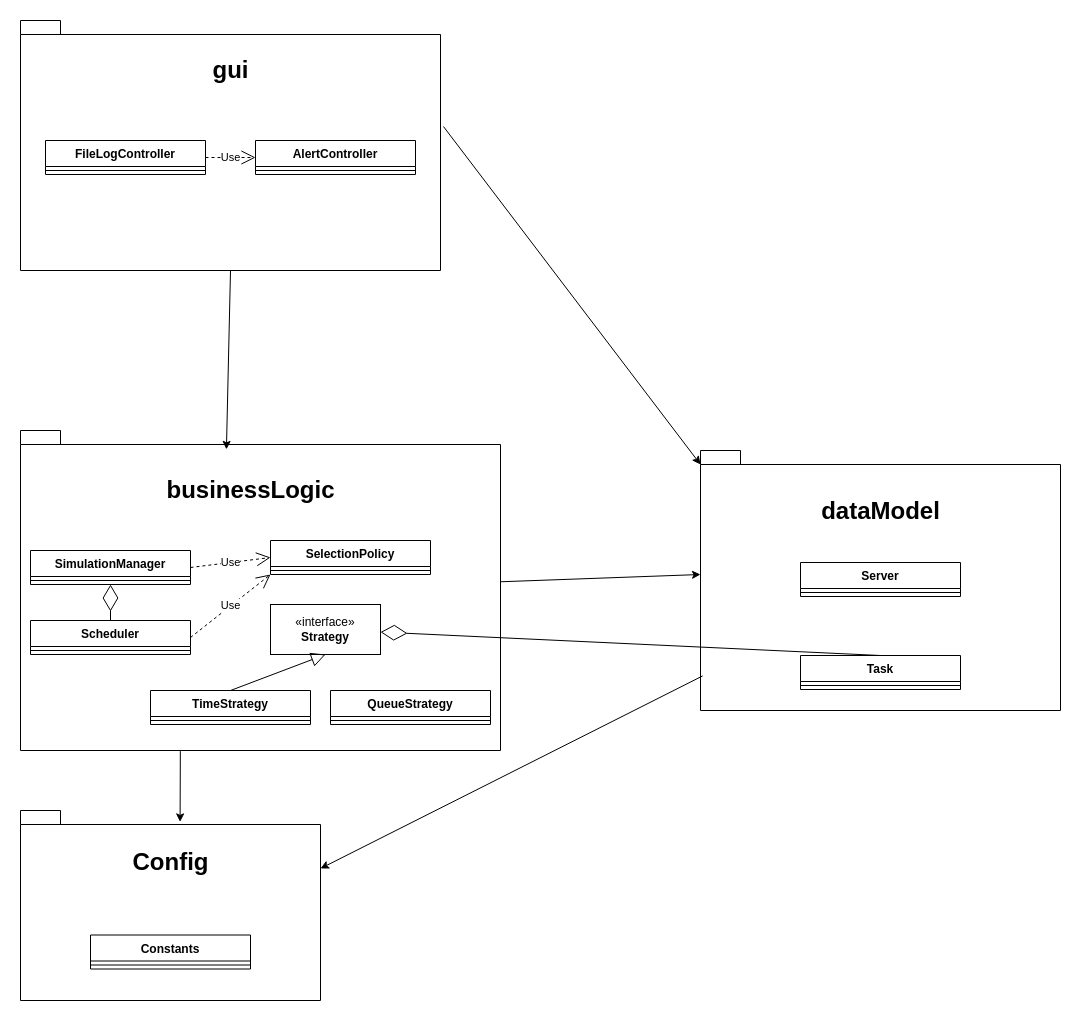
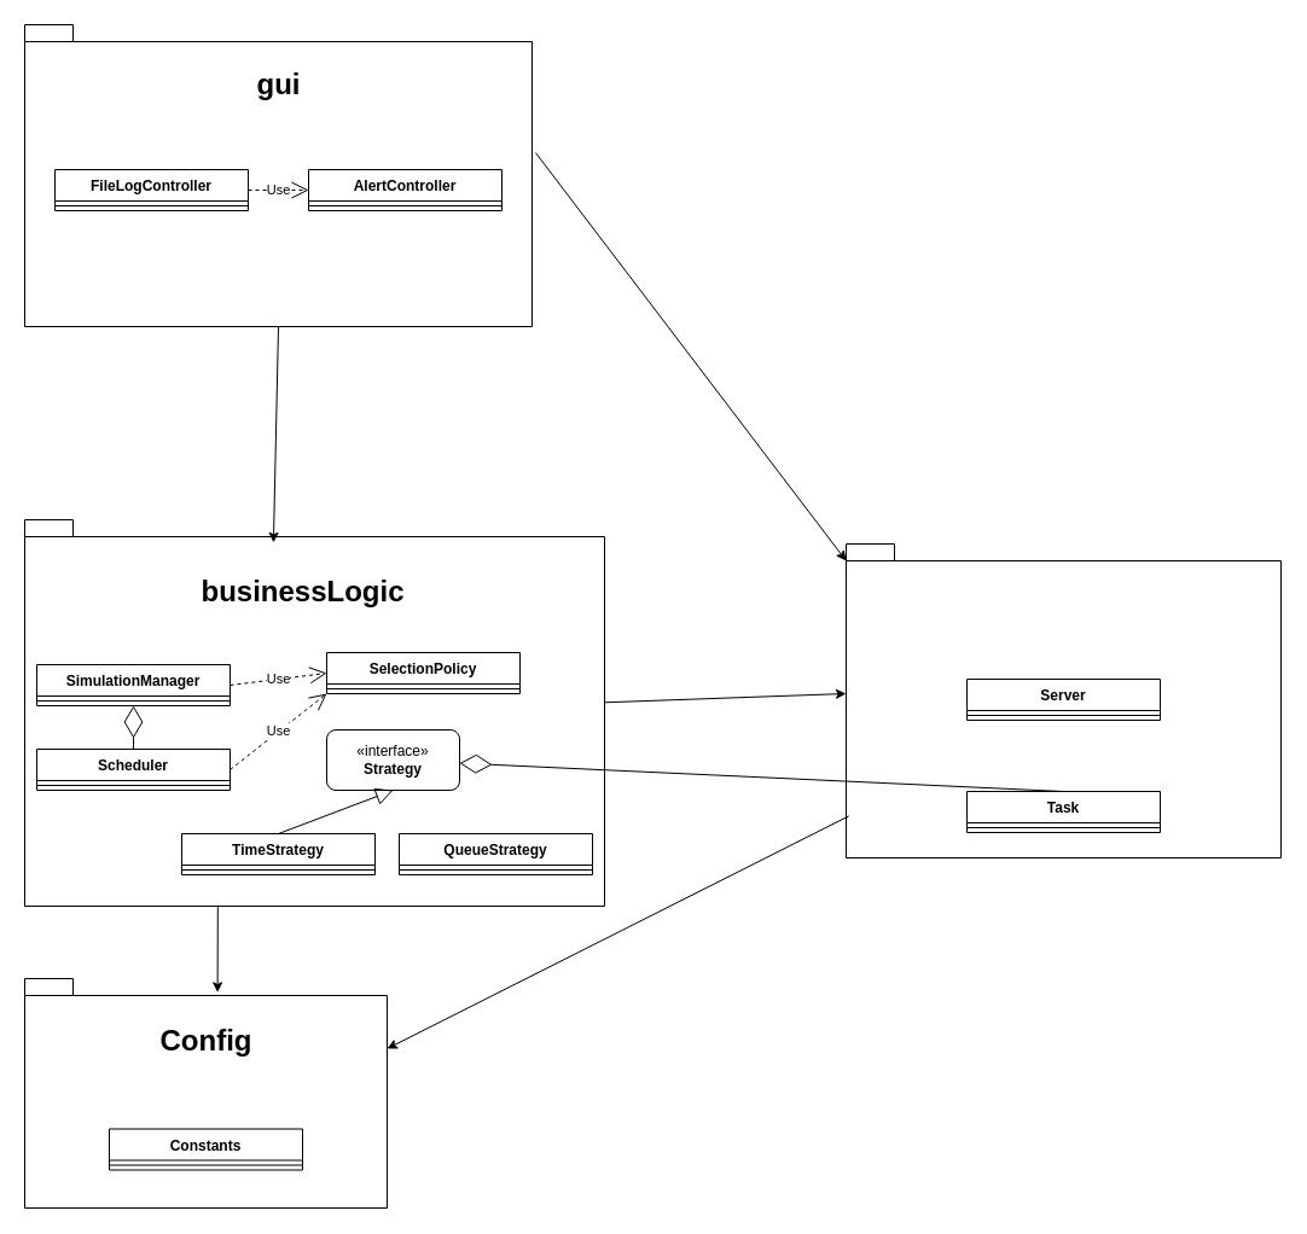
  <mxCell id="0" />
  <mxCell id="1" parent="0" />
  <mxCell id="2" value="" style="shape=folder;fontStyle=1;spacingTop=10;tabWidth=40;tabHeight=14;tabPosition=left;html=1;whiteSpace=wrap;" parent="1" vertex="1"><mxGeometry x="20" y="430" width="480" height="320" as="geometry" /></mxCell>
  <mxCell id="3" value="" style="shape=folder;fontStyle=1;spacingTop=10;tabWidth=40;tabHeight=14;tabPosition=left;html=1;whiteSpace=wrap;" parent="1" vertex="1"><mxGeometry x="20" y="20" width="420" height="250" as="geometry" /></mxCell>
  <mxCell id="4" value="" style="shape=folder;fontStyle=1;spacingTop=10;tabWidth=40;tabHeight=14;tabPosition=left;html=1;whiteSpace=wrap;" parent="1" vertex="1"><mxGeometry x="20" y="810" width="300" height="190" as="geometry" /></mxCell>
  <mxCell id="5" value="" style="shape=folder;fontStyle=1;spacingTop=10;tabWidth=40;tabHeight=14;tabPosition=left;html=1;whiteSpace=wrap;" parent="1" vertex="1"><mxGeometry x="700" y="450" width="360" height="260" as="geometry" /></mxCell>
  <mxCell id="6" value="" style="endArrow=classic;html=1;rounded=0;exitX=0.5;exitY=1;exitDx=0;exitDy=0;exitPerimeter=0;entryX=0.429;entryY=0.059;entryDx=0;entryDy=0;entryPerimeter=0;" parent="1" source="3" target="2" edge="1"><mxGeometry width="50" height="50" relative="1" as="geometry"><mxPoint x="330" y="520" as="sourcePoint" /><mxPoint x="380" y="470" as="targetPoint" /></mxGeometry></mxCell>
  <mxCell id="7" value="" style="endArrow=classic;html=1;rounded=0;exitX=0.333;exitY=1.002;exitDx=0;exitDy=0;exitPerimeter=0;entryX=0.532;entryY=0.06;entryDx=0;entryDy=0;entryPerimeter=0;" parent="1" source="2" target="4" edge="1"><mxGeometry width="50" height="50" relative="1" as="geometry"><mxPoint x="330" y="520" as="sourcePoint" /><mxPoint x="220" y="830" as="targetPoint" /></mxGeometry></mxCell>
  <mxCell id="8" value="" style="endArrow=classic;html=1;rounded=0;exitX=0.006;exitY=0.867;exitDx=0;exitDy=0;exitPerimeter=0;entryX=0;entryY=0;entryDx=300;entryDy=58;entryPerimeter=0;" parent="1" source="5" target="4" edge="1"><mxGeometry width="50" height="50" relative="1" as="geometry"><mxPoint x="360" y="510" as="sourcePoint" /><mxPoint x="410" y="460" as="targetPoint" /></mxGeometry></mxCell>
  <mxCell id="9" value="" style="endArrow=classic;html=1;rounded=0;" parent="1" source="2" edge="1"><mxGeometry width="50" height="50" relative="1" as="geometry"><mxPoint x="260" y="470" as="sourcePoint" /><mxPoint x="700" y="574" as="targetPoint" /></mxGeometry></mxCell>
  <mxCell id="10" value="" style="endArrow=classic;html=1;rounded=0;entryX=0;entryY=0;entryDx=0;entryDy=14;entryPerimeter=0;exitX=1.007;exitY=0.424;exitDx=0;exitDy=0;exitPerimeter=0;" parent="1" source="3" target="5" edge="1"><mxGeometry width="50" height="50" relative="1" as="geometry"><mxPoint x="570" y="210" as="sourcePoint" /><mxPoint x="310" y="180" as="targetPoint" /></mxGeometry></mxCell>
  <mxCell id="11" value="AlertController" style="swimlane;fontStyle=1;align=center;verticalAlign=top;childLayout=stackLayout;horizontal=1;startSize=26;horizontalStack=0;resizeParent=1;resizeParentMax=0;resizeLast=0;collapsible=1;marginBottom=0;whiteSpace=wrap;html=1;" parent="1" vertex="1"><mxGeometry x="255" y="140" width="160" height="34" as="geometry" /></mxCell>
  <mxCell id="12" value="" style="line;strokeWidth=1;fillColor=none;align=left;verticalAlign=middle;spacingTop=-1;spacingLeft=3;spacingRight=3;rotatable=0;labelPosition=right;points=[];portConstraint=eastwest;strokeColor=inherit;" parent="11" vertex="1"><mxGeometry y="26" width="160" height="8" as="geometry" /></mxCell>
  <mxCell id="13" value="&lt;div&gt;FileLogController&lt;/div&gt;" style="swimlane;fontStyle=1;align=center;verticalAlign=top;childLayout=stackLayout;horizontal=1;startSize=26;horizontalStack=0;resizeParent=1;resizeParentMax=0;resizeLast=0;collapsible=1;marginBottom=0;whiteSpace=wrap;html=1;" parent="1" vertex="1"><mxGeometry x="45" y="140" width="160" height="34" as="geometry" /></mxCell>
  <mxCell id="14" value="" style="line;strokeWidth=1;fillColor=none;align=left;verticalAlign=middle;spacingTop=-1;spacingLeft=3;spacingRight=3;rotatable=0;labelPosition=right;points=[];portConstraint=eastwest;strokeColor=inherit;" parent="13" vertex="1"><mxGeometry y="26" width="160" height="8" as="geometry" /></mxCell>
  <mxCell id="15" value="Use" style="endArrow=open;endSize=12;dashed=1;html=1;rounded=0;exitX=1;exitY=0.5;exitDx=0;exitDy=0;entryX=0;entryY=0.5;entryDx=0;entryDy=0;" parent="1" source="13" target="11" edge="1"><mxGeometry width="160" relative="1" as="geometry"><mxPoint x="235" y="220" as="sourcePoint" /><mxPoint x="395" y="220" as="targetPoint" /></mxGeometry></mxCell>
  <mxCell id="16" value="TimeStrategy" style="swimlane;fontStyle=1;align=center;verticalAlign=top;childLayout=stackLayout;horizontal=1;startSize=26;horizontalStack=0;resizeParent=1;resizeParentMax=0;resizeLast=0;collapsible=1;marginBottom=0;whiteSpace=wrap;html=1;" parent="1" vertex="1"><mxGeometry x="150" y="690" width="160" height="34" as="geometry" /></mxCell>
  <mxCell id="17" value="" style="line;strokeWidth=1;fillColor=none;align=left;verticalAlign=middle;spacingTop=-1;spacingLeft=3;spacingRight=3;rotatable=0;labelPosition=right;points=[];portConstraint=eastwest;strokeColor=inherit;" parent="16" vertex="1"><mxGeometry y="26" width="160" height="8" as="geometry" /></mxCell>
  <mxCell id="18" value="QueueStrategy" style="swimlane;fontStyle=1;align=center;verticalAlign=top;childLayout=stackLayout;horizontal=1;startSize=26;horizontalStack=0;resizeParent=1;resizeParentMax=0;resizeLast=0;collapsible=1;marginBottom=0;whiteSpace=wrap;html=1;" parent="1" vertex="1"><mxGeometry x="330" y="690" width="160" height="34" as="geometry" /></mxCell>
  <mxCell id="19" value="" style="line;strokeWidth=1;fillColor=none;align=left;verticalAlign=middle;spacingTop=-1;spacingLeft=3;spacingRight=3;rotatable=0;labelPosition=right;points=[];portConstraint=eastwest;strokeColor=inherit;" parent="18" vertex="1"><mxGeometry y="26" width="160" height="8" as="geometry" /></mxCell>
  <mxCell id="20" value="SimulationManager" style="swimlane;fontStyle=1;align=center;verticalAlign=top;childLayout=stackLayout;horizontal=1;startSize=26;horizontalStack=0;resizeParent=1;resizeParentMax=0;resizeLast=0;collapsible=1;marginBottom=0;whiteSpace=wrap;html=1;" parent="1" vertex="1"><mxGeometry x="30" y="550" width="160" height="34" as="geometry" /></mxCell>
  <mxCell id="21" value="" style="line;strokeWidth=1;fillColor=none;align=left;verticalAlign=middle;spacingTop=-1;spacingLeft=3;spacingRight=3;rotatable=0;labelPosition=right;points=[];portConstraint=eastwest;strokeColor=inherit;" parent="20" vertex="1"><mxGeometry y="26" width="160" height="8" as="geometry" /></mxCell>
  <mxCell id="22" value="&lt;div&gt;Scheduler&lt;/div&gt;" style="swimlane;fontStyle=1;align=center;verticalAlign=top;childLayout=stackLayout;horizontal=1;startSize=26;horizontalStack=0;resizeParent=1;resizeParentMax=0;resizeLast=0;collapsible=1;marginBottom=0;whiteSpace=wrap;html=1;" parent="1" vertex="1"><mxGeometry x="30" y="620" width="160" height="34" as="geometry" /></mxCell>
  <mxCell id="23" value="" style="line;strokeWidth=1;fillColor=none;align=left;verticalAlign=middle;spacingTop=-1;spacingLeft=3;spacingRight=3;rotatable=0;labelPosition=right;points=[];portConstraint=eastwest;strokeColor=inherit;" parent="22" vertex="1"><mxGeometry y="26" width="160" height="8" as="geometry" /></mxCell>
  <mxCell id="24" value="SelectionPolicy" style="swimlane;fontStyle=1;align=center;verticalAlign=top;childLayout=stackLayout;horizontal=1;startSize=26;horizontalStack=0;resizeParent=1;resizeParentMax=0;resizeLast=0;collapsible=1;marginBottom=0;whiteSpace=wrap;html=1;" parent="1" vertex="1"><mxGeometry x="270" y="540" width="160" height="34" as="geometry" /></mxCell>
  <mxCell id="25" value="" style="line;strokeWidth=1;fillColor=none;align=left;verticalAlign=middle;spacingTop=-1;spacingLeft=3;spacingRight=3;rotatable=0;labelPosition=right;points=[];portConstraint=eastwest;strokeColor=inherit;" parent="24" vertex="1"><mxGeometry y="26" width="160" height="8" as="geometry" /></mxCell>
- <mxCell id="26" value="«interface»&lt;br&gt;&lt;div&gt;&lt;b&gt;Strategy&lt;/b&gt;&lt;/div&gt;" style="html=1;whiteSpace=wrap;" parent="1" vertex="1"><mxGeometry x="270" y="604" width="110" height="50" as="geometry" /></mxCell>
+ <mxCell id="26" value="«interface»&lt;br&gt;&lt;div&gt;&lt;b&gt;Strategy&lt;/b&gt;&lt;/div&gt;" style="html=1;whiteSpace=wrap;rounded=1;" parent="1" vertex="1"><mxGeometry x="270" y="604" width="110" height="50" as="geometry" /></mxCell>
  <mxCell id="27" value="" style="endArrow=block;dashed=0;endFill=0;endSize=12;html=1;rounded=0;exitX=0.5;exitY=0;exitDx=0;exitDy=0;entryX=0.5;entryY=1;entryDx=0;entryDy=0;" parent="1" source="16" target="26" edge="1"><mxGeometry width="160" relative="1" as="geometry"><mxPoint x="390" y="490" as="sourcePoint" /><mxPoint x="550" y="490" as="targetPoint" /></mxGeometry></mxCell>
  <mxCell id="28" value="Use" style="endArrow=open;endSize=12;dashed=1;html=1;rounded=0;exitX=1;exitY=0.5;exitDx=0;exitDy=0;entryX=0;entryY=1;entryDx=0;entryDy=0;" parent="1" source="22" target="24" edge="1"><mxGeometry x="0.007" width="160" relative="1" as="geometry"><mxPoint x="200" y="640" as="sourcePoint" /><mxPoint x="360" y="640" as="targetPoint" /><mxPoint as="offset" /></mxGeometry></mxCell>
  <mxCell id="29" value="businessLogic" style="text;strokeColor=none;fillColor=none;html=1;fontSize=24;fontStyle=1;verticalAlign=middle;align=center;" parent="1" vertex="1"><mxGeometry x="200" y="470" width="100" height="40" as="geometry" /></mxCell>
  <mxCell id="30" value="gui" style="text;strokeColor=none;fillColor=none;html=1;fontSize=24;fontStyle=1;verticalAlign=middle;align=center;" parent="1" vertex="1"><mxGeometry x="200" y="50" width="60" height="40" as="geometry" /></mxCell>
  <mxCell id="31" value="Constants" style="swimlane;fontStyle=1;align=center;verticalAlign=top;childLayout=stackLayout;horizontal=1;startSize=26;horizontalStack=0;resizeParent=1;resizeParentMax=0;resizeLast=0;collapsible=1;marginBottom=0;whiteSpace=wrap;html=1;" parent="1" vertex="1"><mxGeometry x="90" y="934.5" width="160" height="34" as="geometry" /></mxCell>
  <mxCell id="32" value="" style="line;strokeWidth=1;fillColor=none;align=left;verticalAlign=middle;spacingTop=-1;spacingLeft=3;spacingRight=3;rotatable=0;labelPosition=right;points=[];portConstraint=eastwest;strokeColor=inherit;" parent="31" vertex="1"><mxGeometry y="26" width="160" height="8" as="geometry" /></mxCell>
  <mxCell id="33" value="Config" style="text;strokeColor=none;fillColor=none;html=1;fontSize=24;fontStyle=1;verticalAlign=middle;align=center;" parent="1" vertex="1"><mxGeometry x="120" y="841.5" width="100" height="40" as="geometry" /></mxCell>
  <mxCell id="34" value="Server" style="swimlane;fontStyle=1;align=center;verticalAlign=top;childLayout=stackLayout;horizontal=1;startSize=26;horizontalStack=0;resizeParent=1;resizeParentMax=0;resizeLast=0;collapsible=1;marginBottom=0;whiteSpace=wrap;html=1;" parent="1" vertex="1"><mxGeometry x="800" y="562" width="160" height="34" as="geometry" /></mxCell>
  <mxCell id="35" value="" style="line;strokeWidth=1;fillColor=none;align=left;verticalAlign=middle;spacingTop=-1;spacingLeft=3;spacingRight=3;rotatable=0;labelPosition=right;points=[];portConstraint=eastwest;strokeColor=inherit;" parent="34" vertex="1"><mxGeometry y="26" width="160" height="8" as="geometry" /></mxCell>
  <mxCell id="36" value="Task" style="swimlane;fontStyle=1;align=center;verticalAlign=top;childLayout=stackLayout;horizontal=1;startSize=26;horizontalStack=0;resizeParent=1;resizeParentMax=0;resizeLast=0;collapsible=1;marginBottom=0;whiteSpace=wrap;html=1;" parent="1" vertex="1"><mxGeometry x="800" y="655" width="160" height="34" as="geometry" /></mxCell>
  <mxCell id="37" value="" style="line;strokeWidth=1;fillColor=none;align=left;verticalAlign=middle;spacingTop=-1;spacingLeft=3;spacingRight=3;rotatable=0;labelPosition=right;points=[];portConstraint=eastwest;strokeColor=inherit;" parent="36" vertex="1"><mxGeometry y="26" width="160" height="8" as="geometry" /></mxCell>
  <mxCell id="38" value="" style="endArrow=diamondThin;endFill=0;endSize=24;html=1;rounded=0;exitX=0.5;exitY=0;exitDx=0;exitDy=0;" parent="1" source="36" target="26" edge="1"><mxGeometry width="160" relative="1" as="geometry"><mxPoint x="880" y="621" as="sourcePoint" /><mxPoint x="1040" y="621" as="targetPoint" /></mxGeometry></mxCell>
- <mxCell id="39" value="dataModel" style="text;strokeColor=none;fillColor=none;html=1;fontSize=24;fontStyle=1;verticalAlign=middle;align=center;" parent="1" vertex="1"><mxGeometry x="830" y="491" width="100" height="40" as="geometry" /></mxCell>
  <mxCell id="40" value="Use" style="endArrow=open;endSize=12;dashed=1;html=1;rounded=0;entryX=0;entryY=0.5;entryDx=0;entryDy=0;exitX=1;exitY=0.5;exitDx=0;exitDy=0;" parent="1" source="20" target="24" edge="1"><mxGeometry width="160" relative="1" as="geometry"><mxPoint x="180" y="570" as="sourcePoint" /><mxPoint x="340" y="570" as="targetPoint" /></mxGeometry></mxCell>
  <mxCell id="41" value="" style="endArrow=diamondThin;endFill=0;endSize=24;html=1;rounded=0;entryX=0.5;entryY=1;entryDx=0;entryDy=0;exitX=0.5;exitY=0;exitDx=0;exitDy=0;" parent="1" source="22" target="20" edge="1"><mxGeometry width="160" relative="1" as="geometry"><mxPoint x="60" y="690" as="sourcePoint" /><mxPoint x="220" y="690" as="targetPoint" /></mxGeometry></mxCell>
